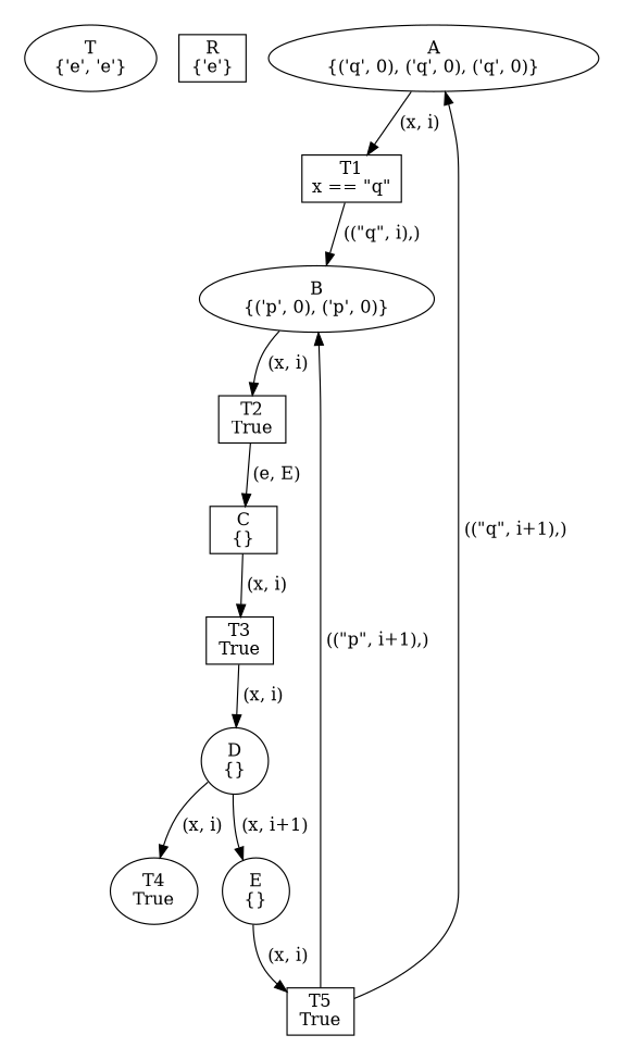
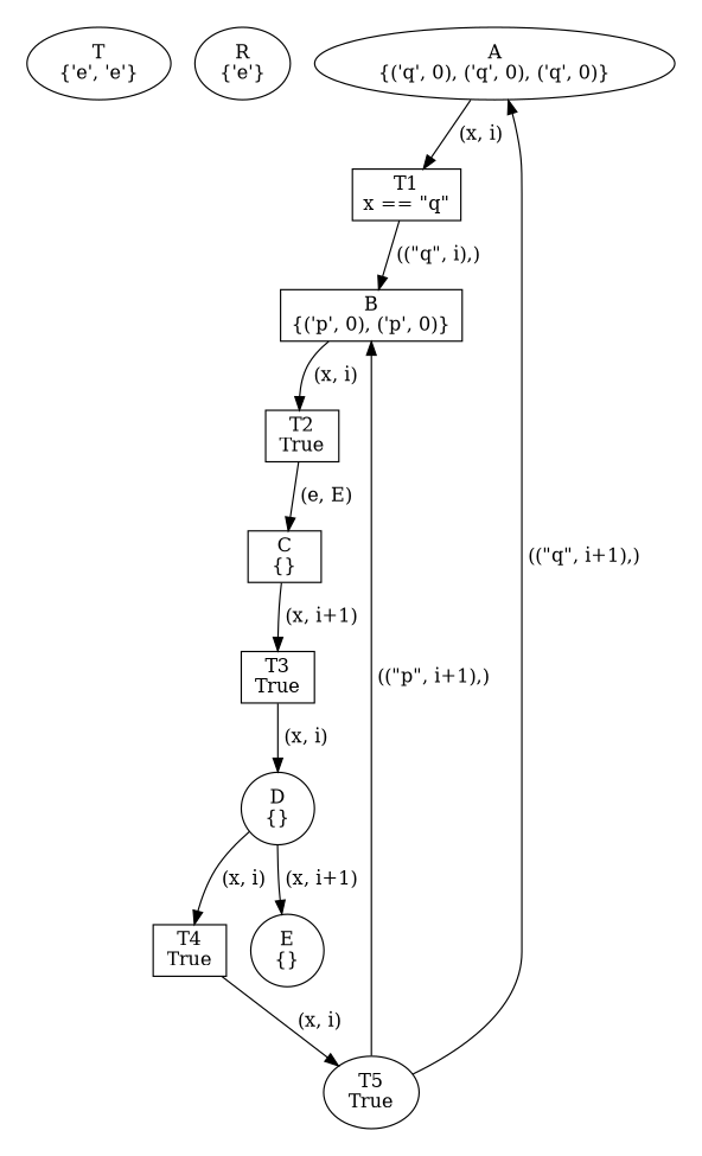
  digraph {
    splines=true
    node [fillcolor="#FFFFFF" fontcolor="#000000" shape=ellipse style=filled]
    edge [arrowhead=normal style=solid]
    n1 [label="A\n{('q', 0), ('q', 0), ('q', 0)}"]
    n2 [label="T1\nx == \"q\"" shape=rectangle]
-   n3 [label="B\n{('p', 0), ('p', 0)}"]
+   n3 [label="B\n{('p', 0), ('p', 0)}" shape=box]
    n4 [label="T2\nTrue" shape=rectangle]
    n5 [label="T3\nTrue" shape=rectangle]
    n6 [label="D\n{}"]
-   n7 [label="T4\nTrue"]
+   n7 [label="T4\nTrue" shape=rectangle]
    n8 [label="E\n{}"]
-   n9 [label="T5\nTrue" shape=rectangle]
+   n9 [label="T5\nTrue"]
    n10 [label="C\n{}" shape=box]
-   n11 [label="R\n{'e'}" shape=box]
+   n11 [label="R\n{'e'}"]
    n12 [label="T\n{'e', 'e'}"]
    subgraph cluster_1 {
      style=invis
      n1
      n2
      n3
      n4
      n5
      n6
      n7
      n8
      n9
      n10
      n11
      n12
    }
    n1 -> n2 [label=" (x, i) "]
    n2 -> n3 [label=" ((\"q\", i),) "]
    n3 -> n4 [label=" (x, i) "]
    n4 -> n10 [label=" (e, E) "]
    n5 -> n6 [label=" (x, i) "]
    n6 -> n7 [label=" (x, i) "]
    n6 -> n8 [label=" (x, i+1) "]
-   n8 -> n9 [label=" (x, i) "]
+   n7 -> n9 [label=" (x, i) "]
    n9 -> n1 [label=" ((\"q\", i+1),) "]
    n9 -> n3 [label=" ((\"p\", i+1),) "]
-   n10 -> n5 [label=" (x, i) "]
+   n10 -> n5 [label=" (x, i+1) "]
  }
